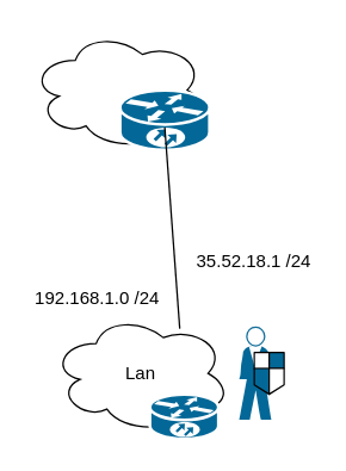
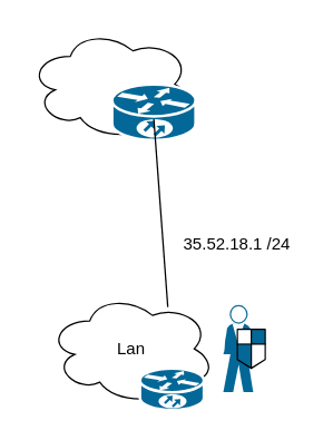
  <mxCell id="0" />
  <mxCell id="1" parent="0" />
  <mxCell id="2" value="" style="ellipse;shape=cloud;whiteSpace=wrap;html=1;" vertex="1" parent="1"><mxGeometry x="20" y="20" width="120" height="80" as="geometry" /></mxCell>
  <mxCell id="3" value="" style="shape=mxgraph.cisco.routers.10700;html=1;pointerEvents=1;dashed=0;fillColor=#036897;strokeColor=#ffffff;strokeWidth=2;verticalLabelPosition=bottom;verticalAlign=top;align=center;outlineConnect=0;" vertex="1" parent="1"><mxGeometry x="80" y="60" width="60" height="40" as="geometry" /></mxCell>
  <mxCell id="4" value="35.52.18.1 /24" style="text;html=1;strokeColor=none;fillColor=none;align=center;verticalAlign=middle;whiteSpace=wrap;rounded=0;" vertex="1" parent="1"><mxGeometry x="130" y="165" width="80" height="20" as="geometry" /></mxCell>
  <mxCell id="5" value="Lan" style="ellipse;shape=cloud;whiteSpace=wrap;html=1;" vertex="1" parent="1"><mxGeometry x="34" y="210" width="120" height="80" as="geometry" /></mxCell>
  <mxCell id="6" value="" style="shape=mxgraph.cisco.people.standing_man;html=1;pointerEvents=1;dashed=0;fillColor=#036897;strokeColor=#ffffff;strokeWidth=2;verticalLabelPosition=bottom;verticalAlign=top;align=center;outlineConnect=0;" vertex="1" parent="1"><mxGeometry x="160" y="219" width="22" height="62" as="geometry" /></mxCell>
  <mxCell id="7" value="" style="shape=mxgraph.cisco.security.network_security;html=1;pointerEvents=1;dashed=0;fillColor=#036897;strokeColor=#ffffff;strokeWidth=2;verticalLabelPosition=bottom;verticalAlign=top;align=center;outlineConnect=0;" vertex="1" parent="1"><mxGeometry x="170" y="236" width="20" height="28" as="geometry" /></mxCell>
  <mxCell id="8" value="" style="shape=mxgraph.cisco.routers.10700;html=1;pointerEvents=1;dashed=0;fillColor=#036897;strokeColor=#ffffff;strokeWidth=2;verticalLabelPosition=bottom;verticalAlign=top;align=center;outlineConnect=0;" vertex="1" parent="1"><mxGeometry x="100" y="264" width="46" height="30" as="geometry" /></mxCell>
  <mxCell id="9" value="" style="endArrow=none;html=1;exitX=0.717;exitY=0.125;exitDx=0;exitDy=0;exitPerimeter=0;" edge="1" parent="1" source="5"><mxGeometry width="50" height="50" relative="1" as="geometry"><mxPoint x="60" y="135" as="sourcePoint" /><mxPoint x="110" y="85" as="targetPoint" /></mxGeometry></mxCell>
- <mxCell id="10" value="192.168.1.0 /24" style="text;html=1;strokeColor=none;fillColor=none;align=center;verticalAlign=middle;whiteSpace=wrap;rounded=0;" vertex="1" parent="1"><mxGeometry x="20" y="190" width="90" height="20" as="geometry" /></mxCell>
